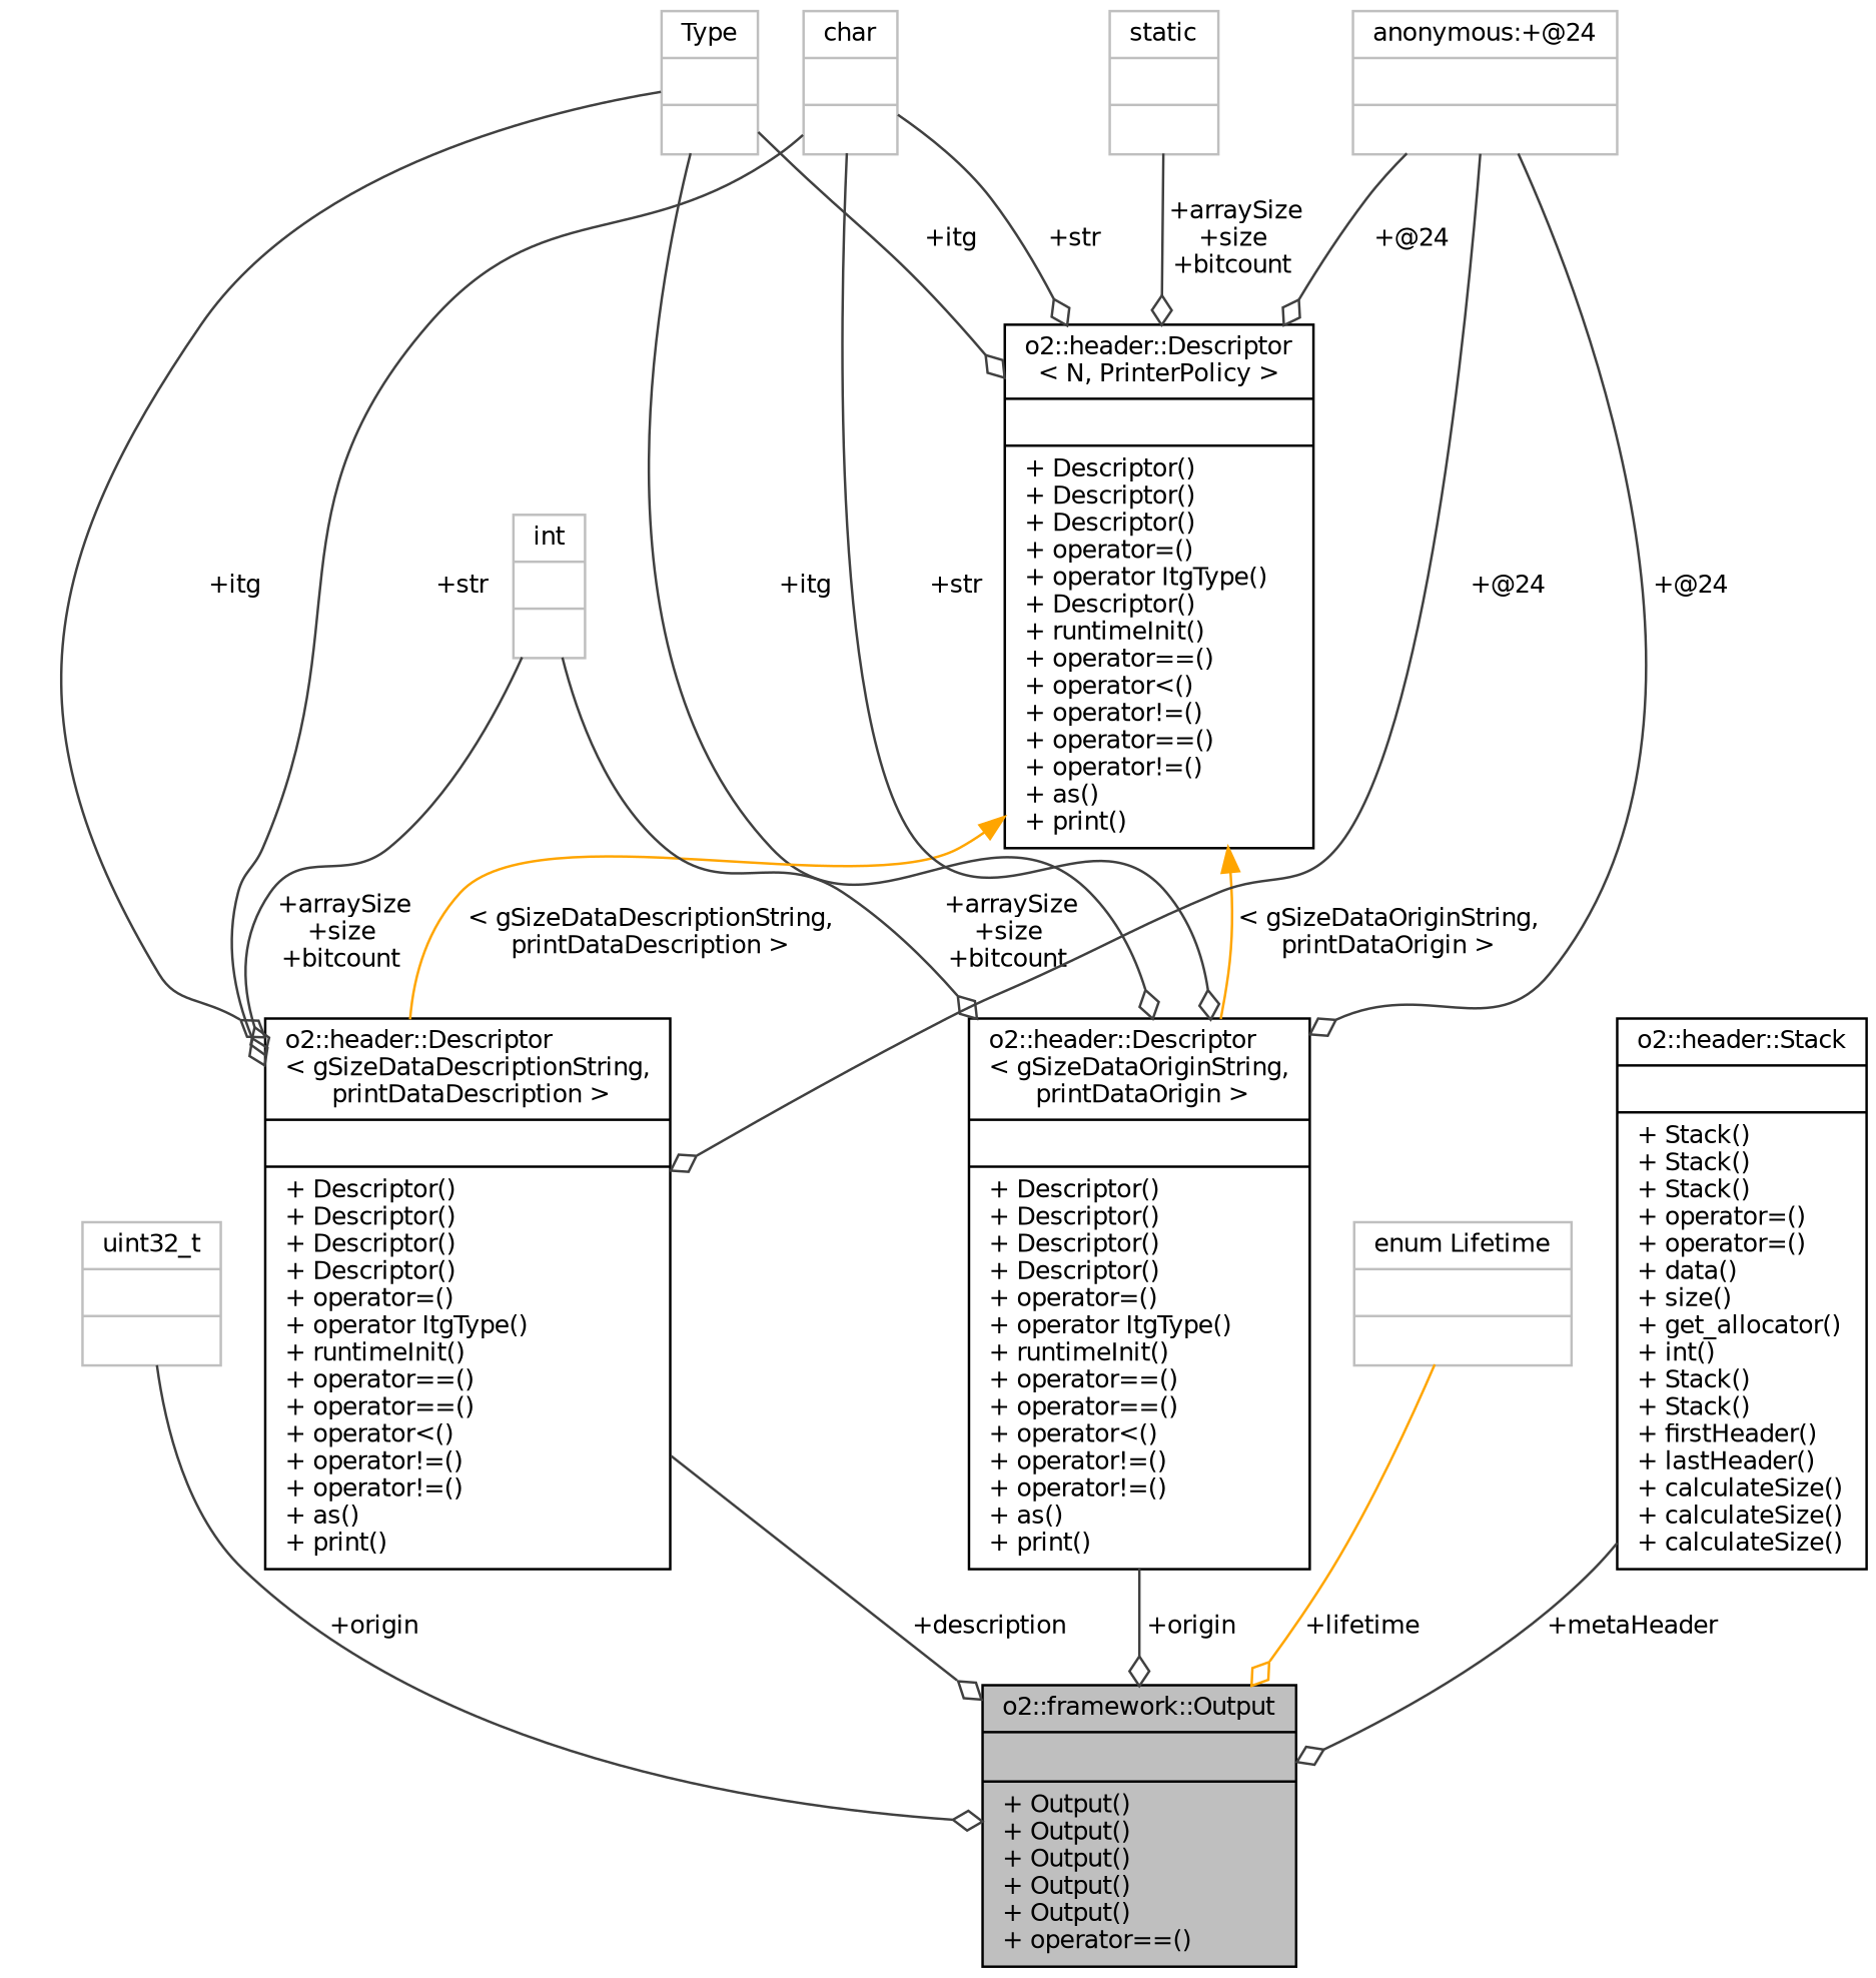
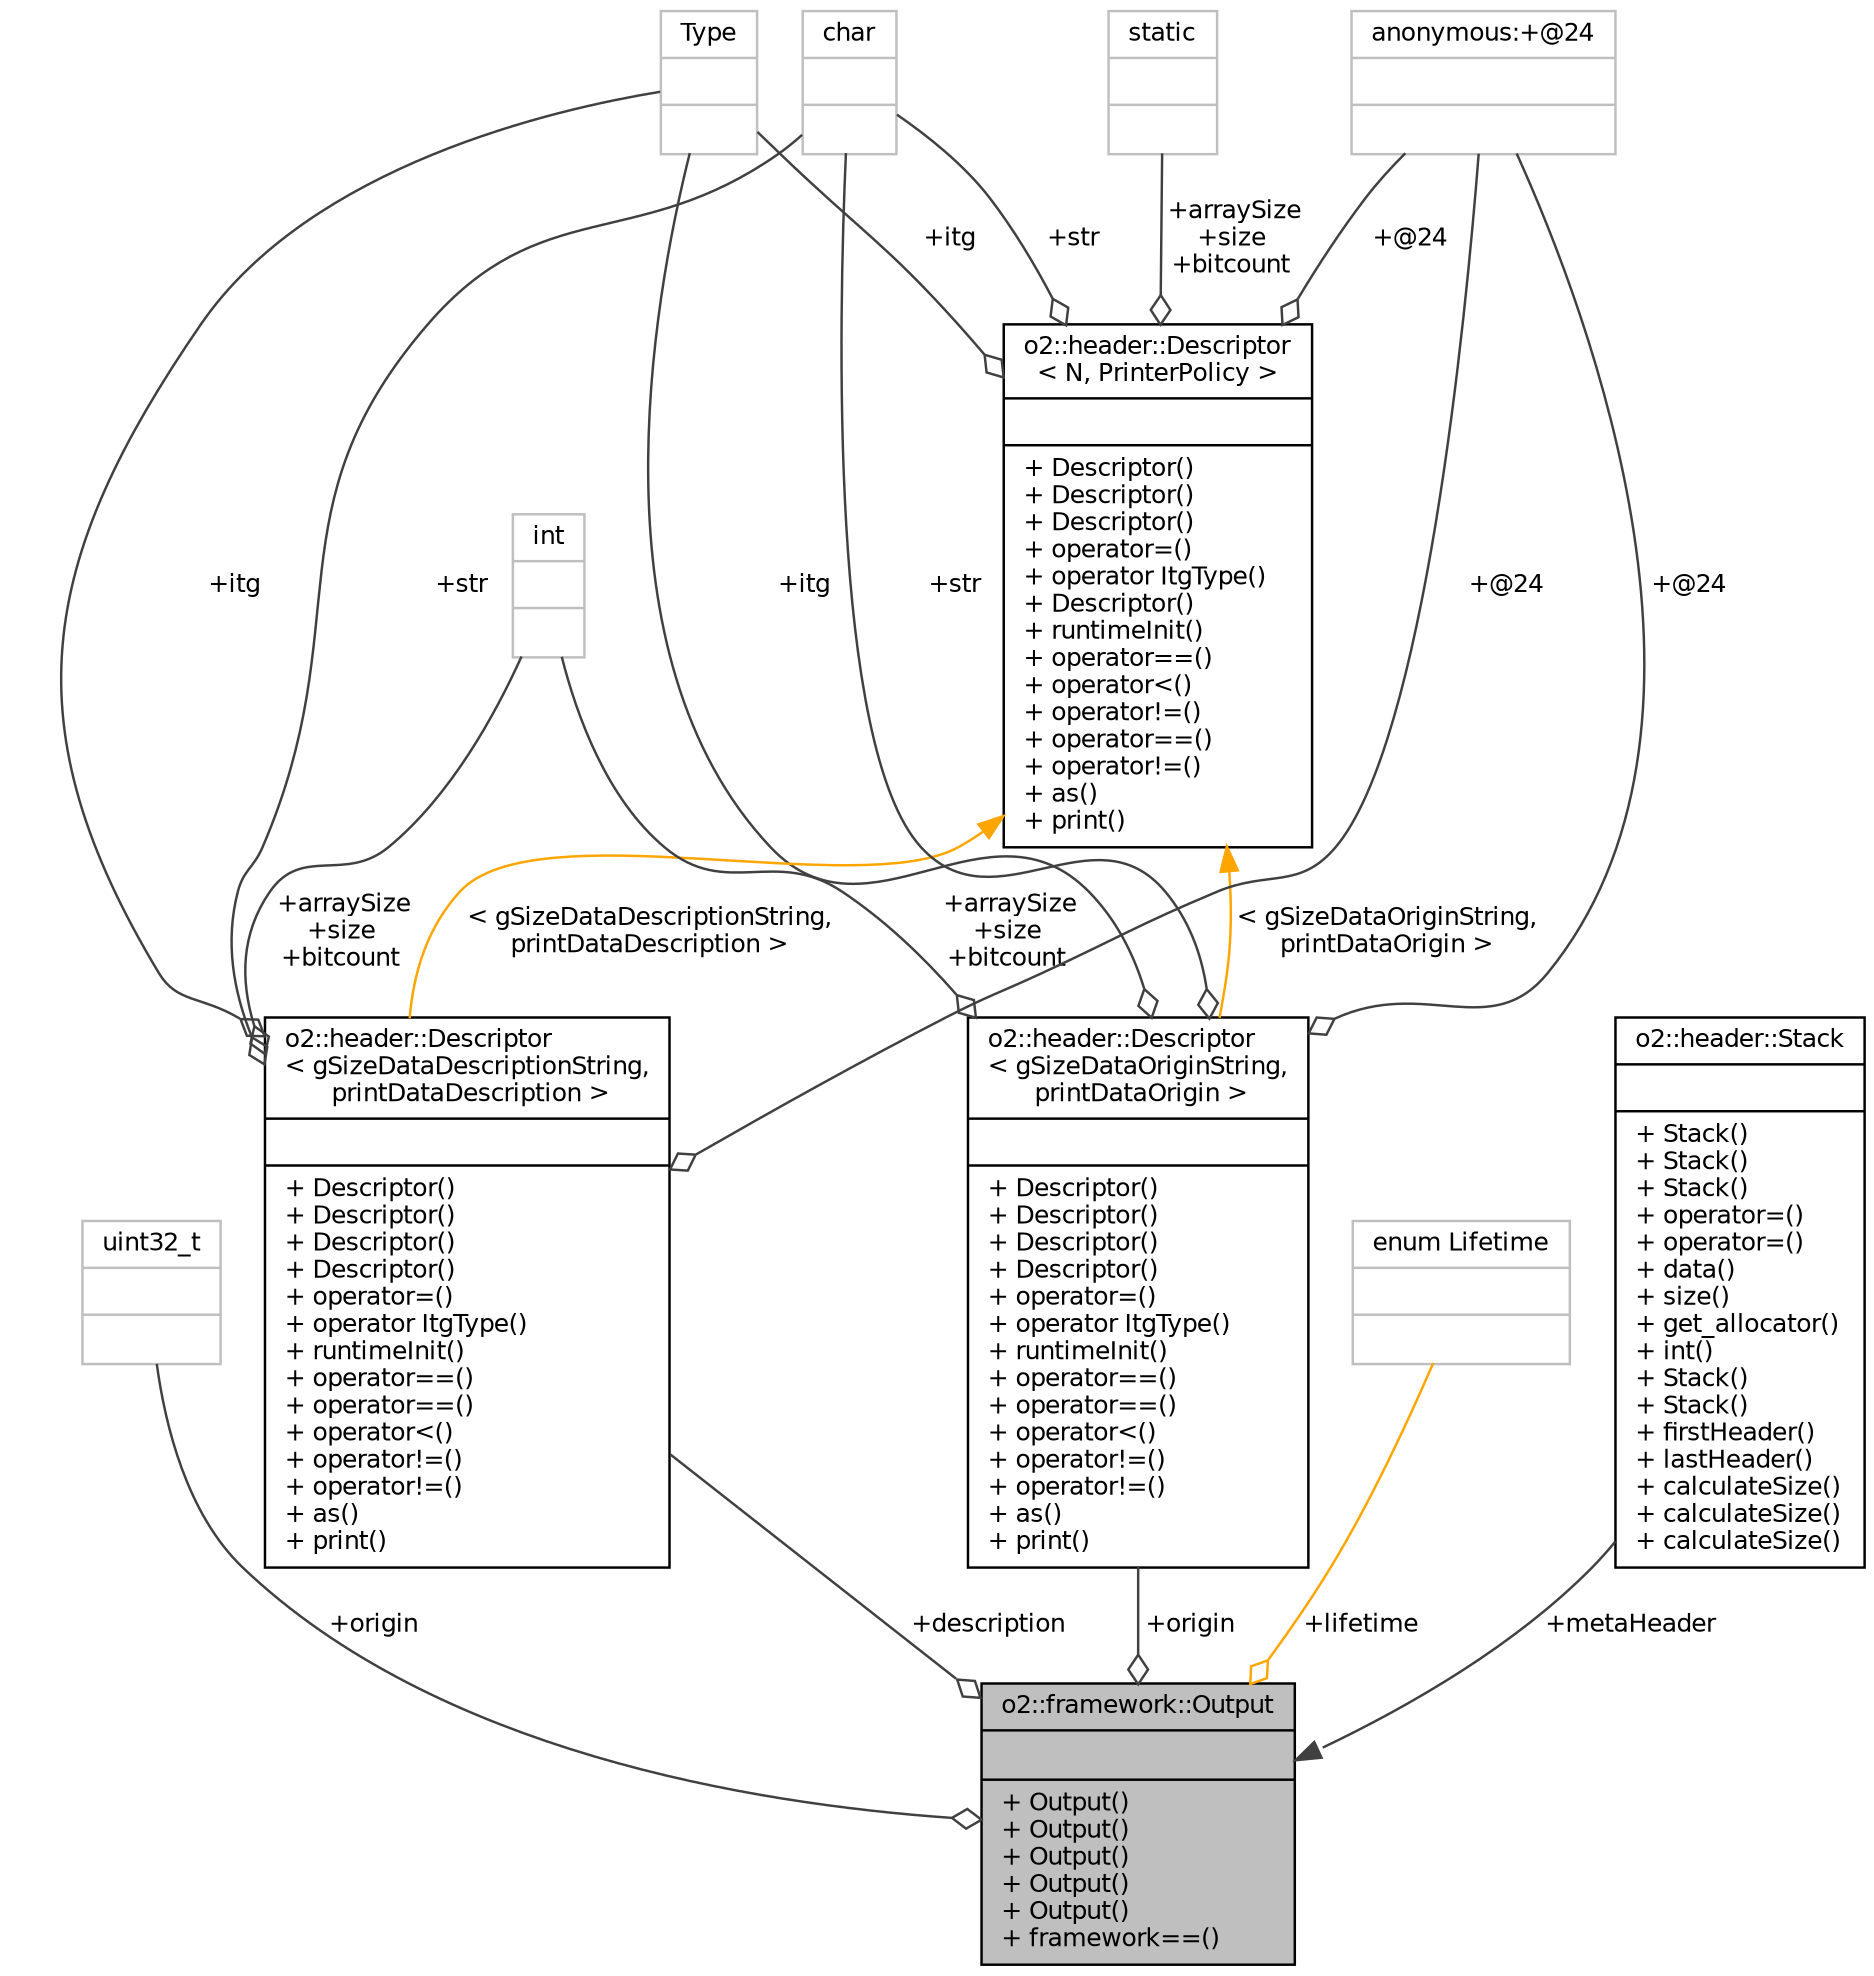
  digraph {
    node [color=grey75 fontname=Helvetica fontsize=10 shape=record]
    edge [arrowhead=odiamond color=grey25 fontname=Helvetica fontsize=10 labelfontname=Helvetica labelfontsize=10 style=solid]
-   n1 [color=black fillcolor=grey75 fontcolor=black height=0.2 label="{o2::framework::Output\n||+ Output()\l+ Output()\l+ Output()\l+ Output()\l+ Output()\l+ operator==()\l}" style=filled width=0.4]
+   n1 [color=black fillcolor=grey75 fontcolor=black height=0.2 label="{o2::framework::Output\n||+ Output()\l+ Output()\l+ Output()\l+ Output()\l+ Output()\l+ framework==()\l}" style=filled width=0.4]
    n2 [height=0.2 label="{uint32_t\n||}" width=0.4]
    n3 [color=black height=0.2 label="{o2::header::Descriptor\l\< gSizeDataOriginString,\l printDataOrigin \>\n||+ Descriptor()\l+ Descriptor()\l+ Descriptor()\l+ Descriptor()\l+ operator=()\l+ operator ItgType()\l+ runtimeInit()\l+ operator==()\l+ operator==()\l+ operator\<()\l+ operator!=()\l+ operator!=()\l+ as()\l+ print()\l}" width=0.4]
    n4 [height=0.2 label="{Type\n||}" width=0.4]
    n5 [color=black height=0.2 label="{o2::header::Descriptor\l\< N, PrinterPolicy \>\n||+ Descriptor()\l+ Descriptor()\l+ Descriptor()\l+ operator=()\l+ operator ItgType()\l+ Descriptor()\l+ runtimeInit()\l+ operator==()\l+ operator\<()\l+ operator!=()\l+ operator==()\l+ operator!=()\l+ as()\l+ print()\l}" width=0.4]
    n6 [color=black height=0.2 label="{o2::header::Descriptor\l\< gSizeDataDescriptionString,\l printDataDescription \>\n||+ Descriptor()\l+ Descriptor()\l+ Descriptor()\l+ Descriptor()\l+ operator=()\l+ operator ItgType()\l+ runtimeInit()\l+ operator==()\l+ operator==()\l+ operator\<()\l+ operator!=()\l+ operator!=()\l+ as()\l+ print()\l}" width=0.4]
    n7 [height=0.2 label="{char\n||}" width=0.4]
    n8 [height=0.2 label="{int\n||}" width=0.4]
    n9 [height=0.2 label="{anonymous:+@24\n||}" width=0.4]
    n10 [height=0.2 label="{static\n||}" width=0.4]
    n11 [height=0.2 label="{enum Lifetime\n||}" width=0.4]
    n12 [color=black height=0.2 label="{o2::header::Stack\n||+ Stack()\l+ Stack()\l+ Stack()\l+ operator=()\l+ operator=()\l+ data()\l+ size()\l+ get_allocator()\l+ int()\l+ Stack()\l+ Stack()\l+ firstHeader()\l+ lastHeader()\l+ calculateSize()\l+ calculateSize()\l+ calculateSize()\l}" width=0.4]
    n2 -> n1 [label=" +origin"]
    n3 -> n1 [label=" +origin"]
    n4 -> n3 [label=" +itg"]
    n4 -> n5 [label=" +itg"]
    n4 -> n6 [label=" +itg"]
    n5 -> n3 [color=orange dir=back label=" \< gSizeDataOriginString,\l printDataOrigin \>" arrowhead=""]
    n5 -> n6 [color=orange dir=back label=" \< gSizeDataDescriptionString,\l printDataDescription \>" arrowhead=""]
    n6 -> n1 [label=" +description"]
    n7 -> n3 [label=" +str"]
    n7 -> n5 [label=" +str"]
    n7 -> n6 [label=" +str"]
    n8 -> n3 [label=" +arraySize\n+size\n+bitcount"]
    n8 -> n6 [label=" +arraySize\n+size\n+bitcount"]
    n9 -> n3 [label=" +@24"]
    n9 -> n5 [label=" +@24"]
    n9 -> n6 [label=" +@24"]
    n10 -> n5 [label=" +arraySize\n+size\n+bitcount"]
    n11 -> n1 [color=orange label=" +lifetime"]
-   n12 -> n1 [label=" +metaHeader"]
+   n12 -> n1 [arrowhead=normal label=" +metaHeader"]
  }
